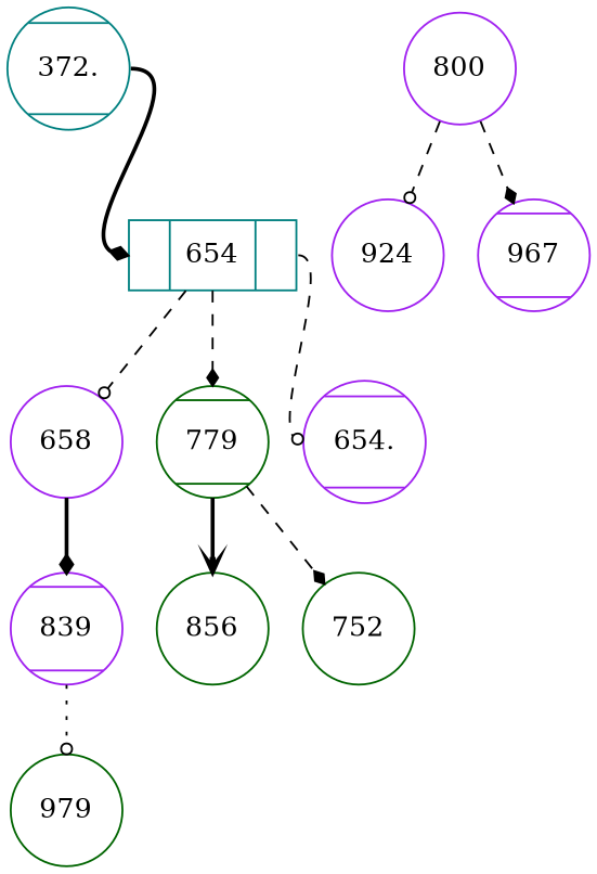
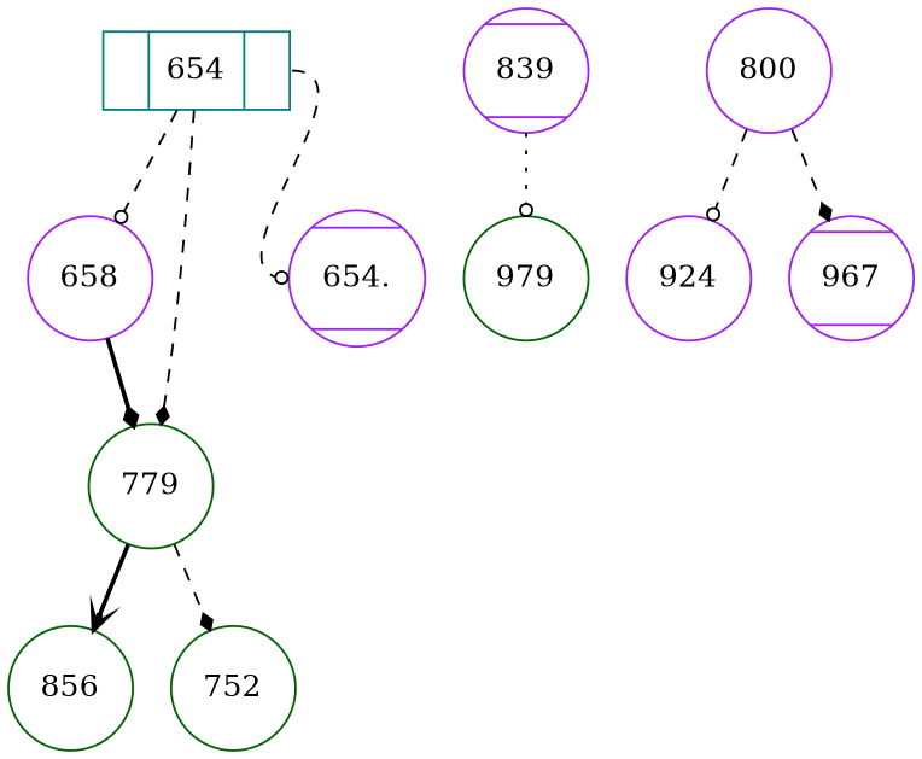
  digraph {
    node [color=purple shape=circle]
    edge [arrowhead=diamond arrowsize=0.7 fontname="Microsoft YaHei" style=dashed]
    n1 [color=teal label="<l> |<m>654|<r> " shape=record]
    658
-   779 [color=darkgreen shape=Mcircle]
+   779 [color=darkgreen]
    654. [shape=Mcircle]
    839 [shape=Mcircle]
    856 [color=darkgreen]
    752 [color=darkgreen]
    800
    924
    967 [shape=Mcircle]
    979 [color=darkgreen]
-   372. [color=teal shape=Mcircle]
    n1 -> 658 [arrowhead=odot]
    n1 -> 779
    n1 -> 654. [arrowhead=odot headport=w tailport="r:e"]
-   658 -> 839 [style=bold]
+   658 -> 779 [style=bold]
    779 -> 856 [arrowhead=vee style=bold]
    779 -> 752
    839 -> 979 [arrowhead=odot style=dotted]
    800 -> 924 [arrowhead=odot]
    800 -> 967
-   372. -> n1 [headport="l:w" style=bold tailport=e]
  }
